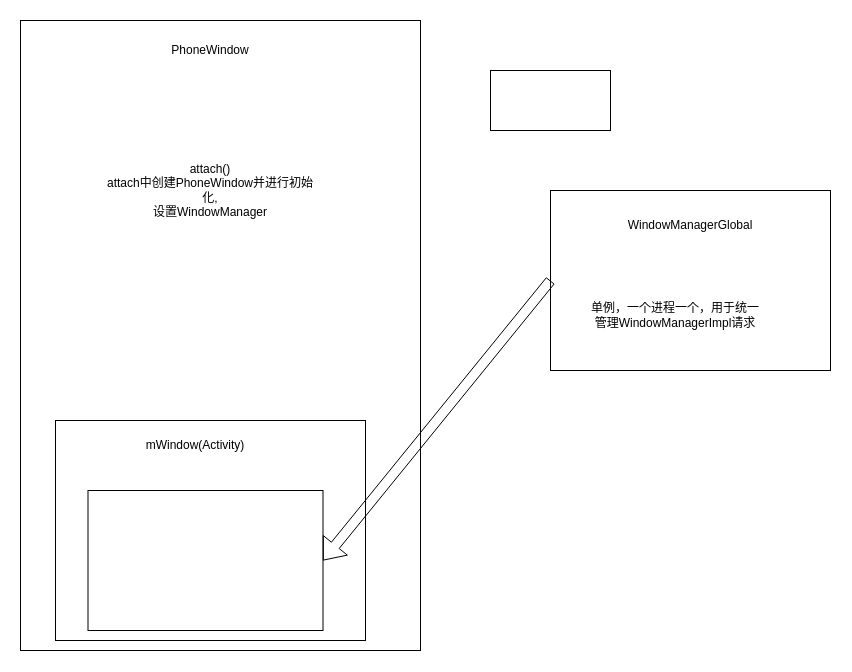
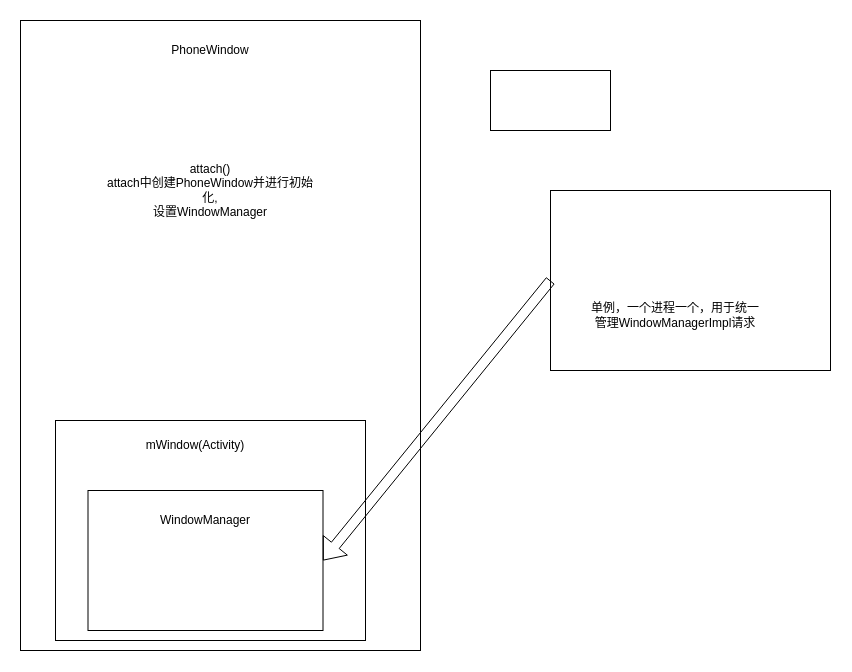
  <mxCell id="0" />
  <mxCell id="1" parent="0" />
  <mxCell id="2" value="" style="rounded=0;whiteSpace=wrap;html=1;" vertex="1" parent="1"><mxGeometry x="20" y="20" width="400" height="630" as="geometry" /></mxCell>
  <mxCell id="3" value="PhoneWindow" style="text;html=1;strokeColor=none;fillColor=none;align=center;verticalAlign=middle;whiteSpace=wrap;rounded=0;" vertex="1" parent="1"><mxGeometry x="140" y="30" width="140" height="40" as="geometry" /></mxCell>
  <mxCell id="4" value="" style="rounded=0;whiteSpace=wrap;html=1;" vertex="1" parent="1"><mxGeometry x="55" y="420" width="310" height="220" as="geometry" /></mxCell>
  <mxCell id="5" value="mWindow(Activity)" style="text;html=1;strokeColor=none;fillColor=none;align=center;verticalAlign=middle;whiteSpace=wrap;rounded=0;" vertex="1" parent="1"><mxGeometry x="160" y="430" width="70" height="30" as="geometry" /></mxCell>
  <mxCell id="6" value="" style="rounded=0;whiteSpace=wrap;html=1;" vertex="1" parent="1"><mxGeometry x="87.5" y="490" width="235" height="140" as="geometry" /></mxCell>
+ <mxCell id="7" value="WindowManager" style="text;html=1;strokeColor=none;fillColor=none;align=center;verticalAlign=middle;whiteSpace=wrap;rounded=0;" vertex="1" parent="1"><mxGeometry x="165" y="500" width="80" height="40" as="geometry" /></mxCell>
  <mxCell id="8" value="" style="rounded=0;whiteSpace=wrap;html=1;" vertex="1" parent="1"><mxGeometry x="550" y="190" width="280" height="180" as="geometry" /></mxCell>
  <mxCell id="9" value="" style="shape=flexArrow;endArrow=classic;html=1;exitX=0;exitY=0.5;exitDx=0;exitDy=0;entryX=1;entryY=0.5;entryDx=0;entryDy=0;" edge="1" parent="1" source="8" target="6"><mxGeometry width="50" height="50" relative="1" as="geometry"><mxPoint x="540" y="280" as="sourcePoint" /><mxPoint x="590" y="230" as="targetPoint" /></mxGeometry></mxCell>
  <mxCell id="10" value="attach()&lt;br&gt;attach中创建PhoneWindow并进行初始化, &lt;br&gt;设置WindowManager" style="text;html=1;strokeColor=none;fillColor=none;align=center;verticalAlign=middle;whiteSpace=wrap;rounded=0;" vertex="1" parent="1"><mxGeometry x="100" y="90" width="220" height="200" as="geometry" /></mxCell>
  <mxCell id="11" value="" style="rounded=0;whiteSpace=wrap;html=1;" vertex="1" parent="1"><mxGeometry x="490" y="70" width="120" height="60" as="geometry" /></mxCell>
- <mxCell id="12" value="WindowManagerGlobal" style="text;html=1;strokeColor=none;fillColor=none;align=center;verticalAlign=middle;whiteSpace=wrap;rounded=0;" vertex="1" parent="1"><mxGeometry x="630" y="210" width="120" height="30" as="geometry" /></mxCell>
  <mxCell id="13" value="单例，一个进程一个，用于统一管理WindowManagerImpl请求" style="text;html=1;strokeColor=none;fillColor=none;align=center;verticalAlign=middle;whiteSpace=wrap;rounded=0;" vertex="1" parent="1"><mxGeometry x="590" y="275" width="170" height="80" as="geometry" /></mxCell>
